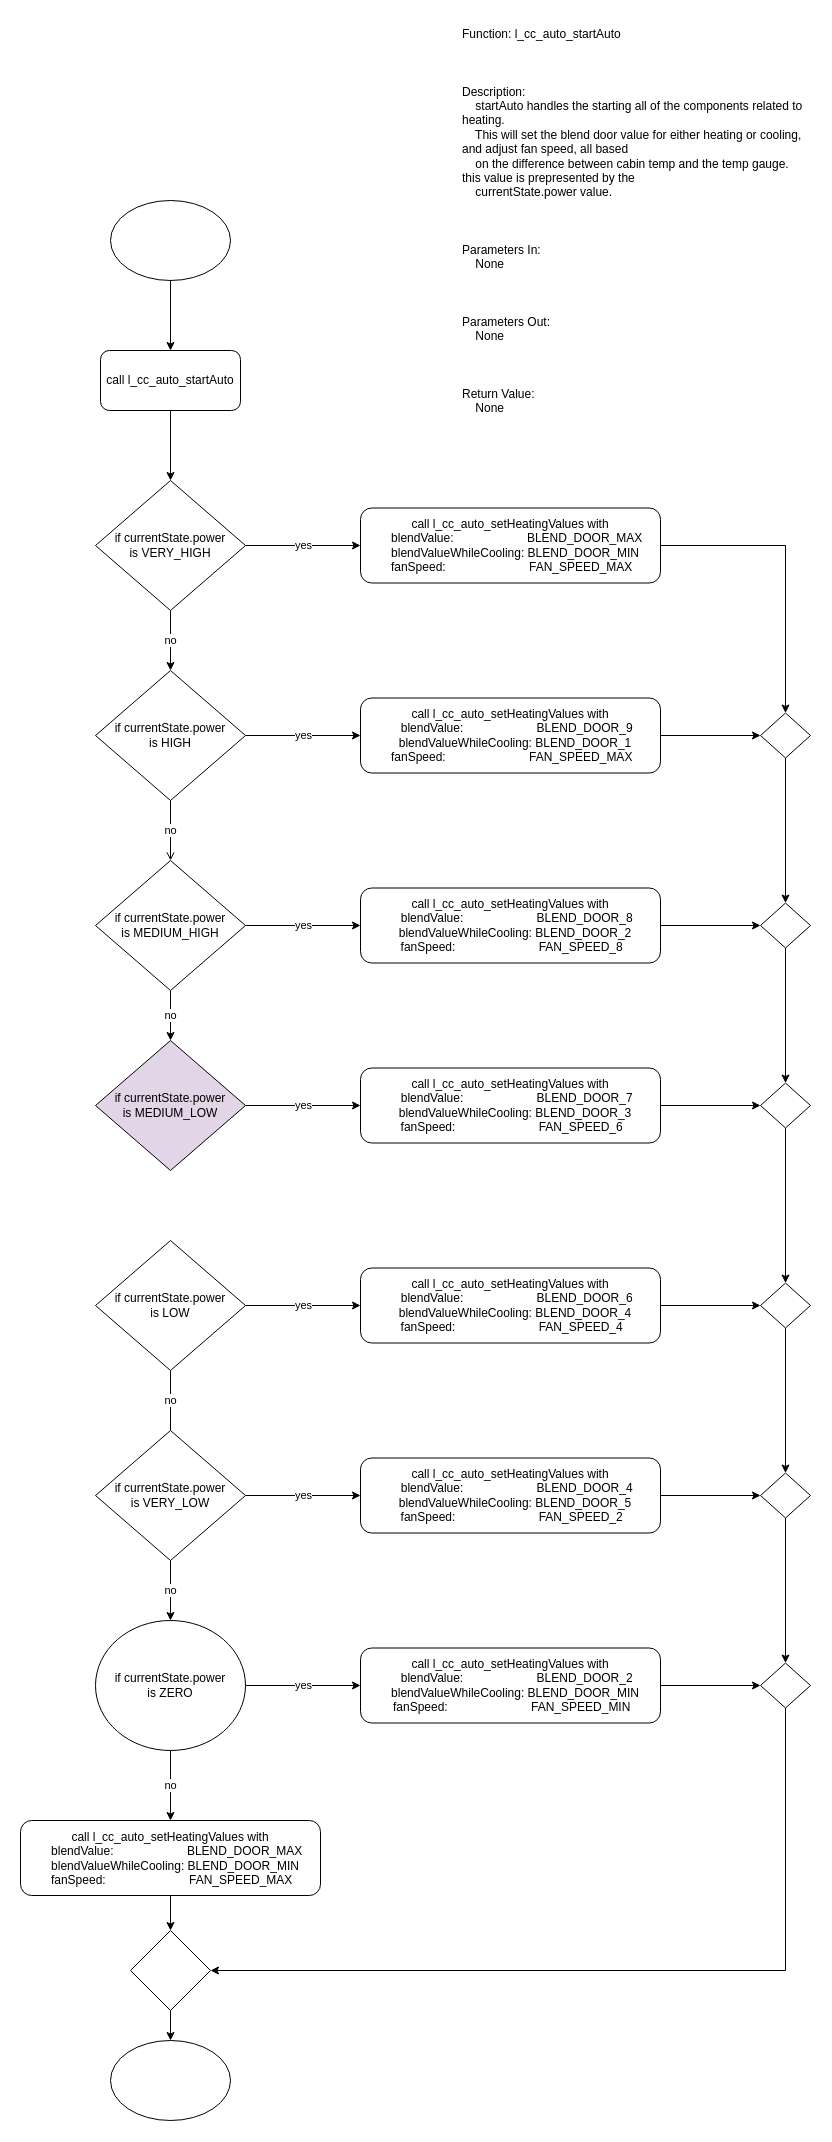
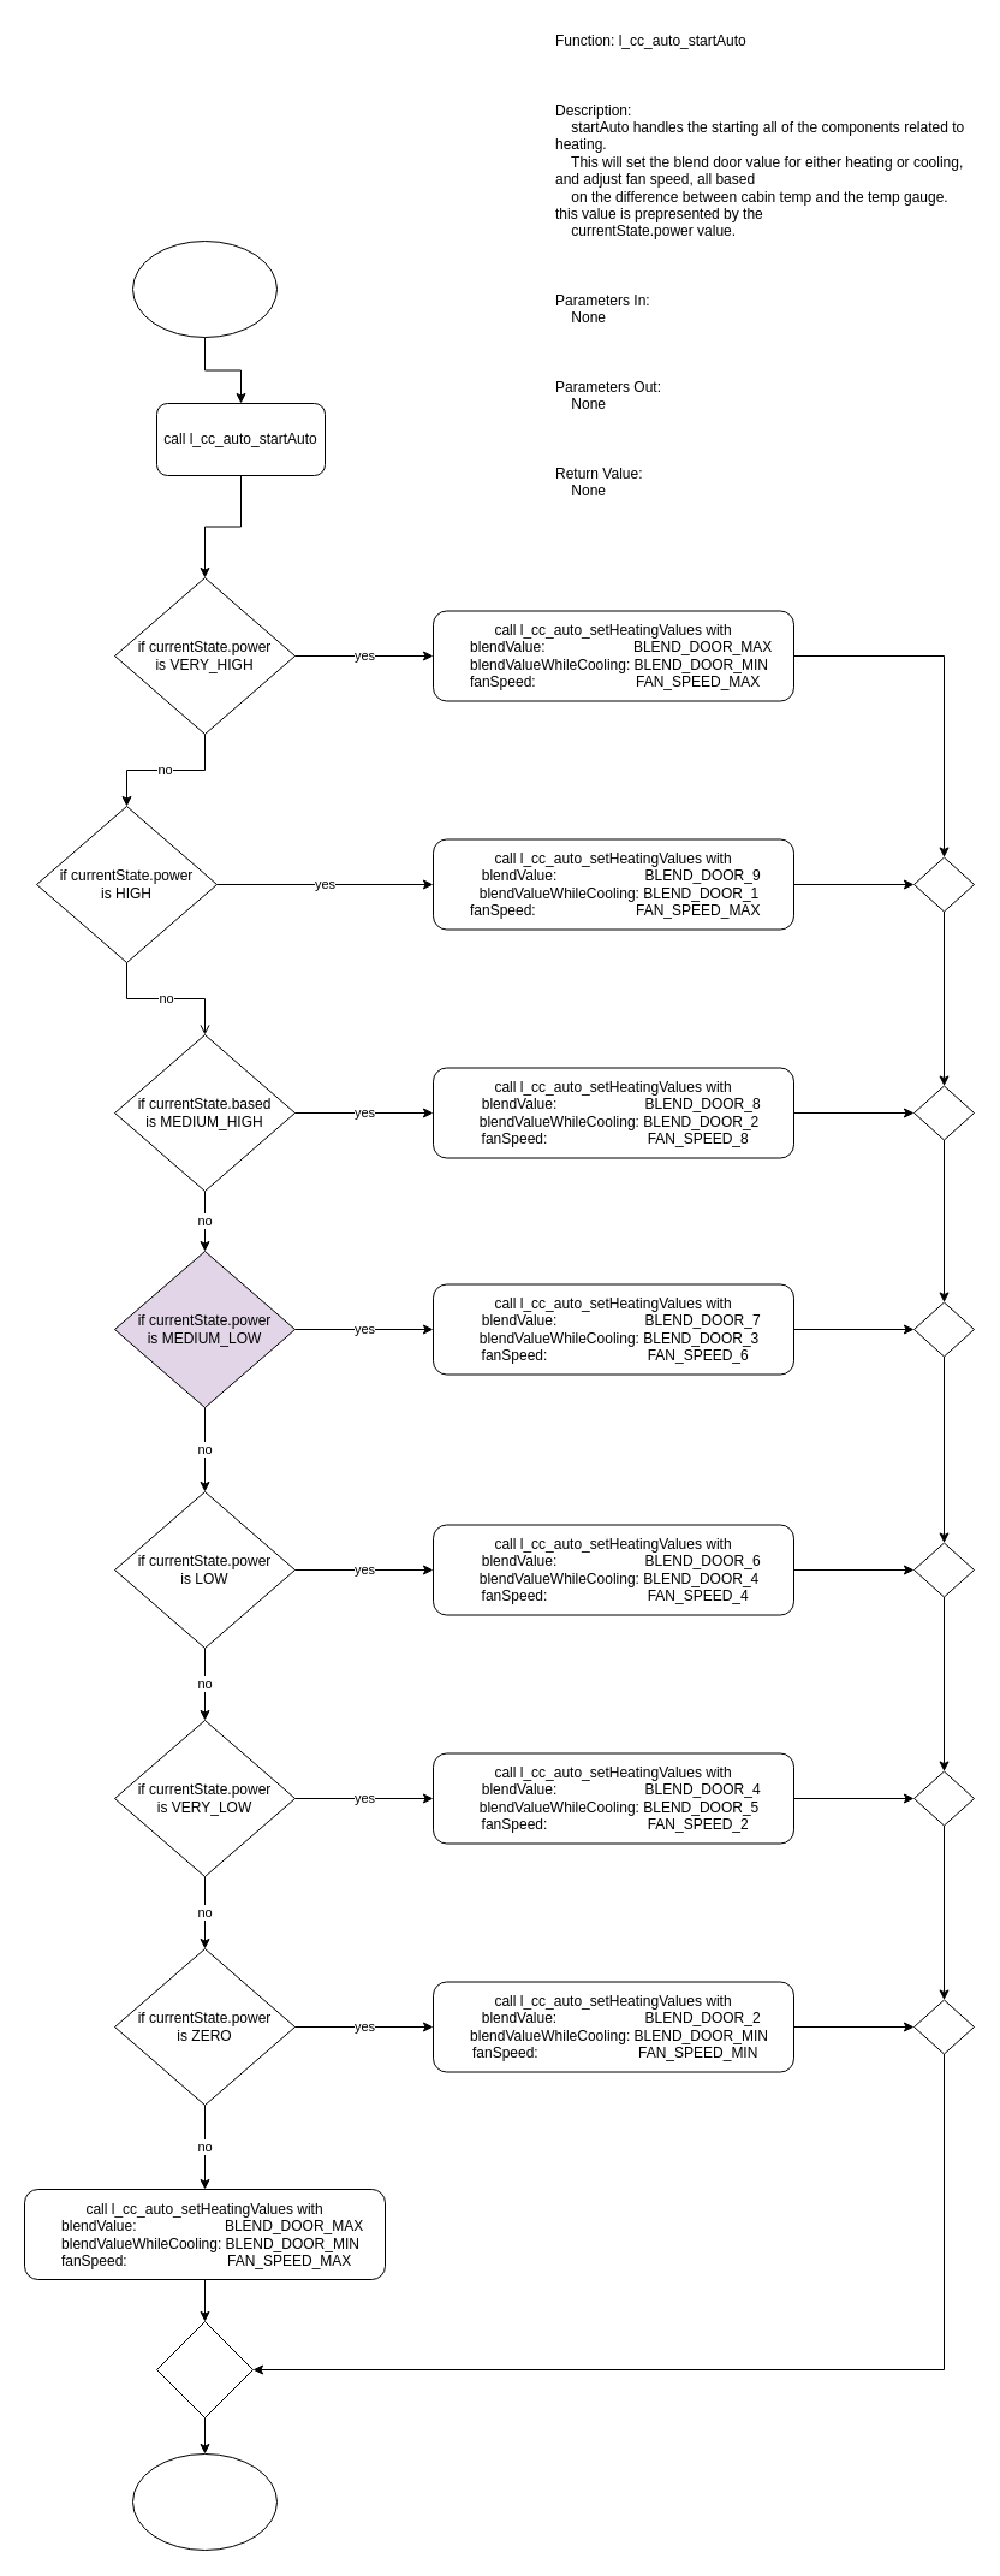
  <mxCell id="0" />
  <mxCell id="1" parent="0" />
  <mxCell id="2" value="Function: l_cc_auto_startAuto&#10;&#10;&#10;&#10;Description:&#10;    startAuto handles the starting all of the components related to heating.&#10;    This will set the blend door value for either heating or cooling, and adjust fan speed, all based&#10;    on the difference between cabin temp and the temp gauge. this value is prepresented by the &#10;    currentState.power value.&#10;&#10;&#10;&#10;Parameters In:&#10;    None&#10;&#10;&#10;&#10;Parameters Out:&#10;    None&#10;&#10;&#10;&#10;Return Value:&#10;    None" style="text;whiteSpace=wrap;" vertex="1" parent="1"><mxGeometry x="460" y="20" width="350" height="420" as="geometry" /></mxCell>
  <mxCell id="3" style="edgeStyle=orthogonalEdgeStyle;rounded=0;orthogonalLoop=1;jettySize=auto;html=1;" edge="1" parent="1" source="4" target="6"><mxGeometry relative="1" as="geometry"><mxPoint x="170" y="380" as="targetPoint" /></mxGeometry></mxCell>
  <mxCell id="4" value="" style="ellipse;whiteSpace=wrap;html=1;" vertex="1" parent="1"><mxGeometry x="110" y="200" width="120" height="80" as="geometry" /></mxCell>
  <mxCell id="5" style="edgeStyle=orthogonalEdgeStyle;rounded=0;orthogonalLoop=1;jettySize=auto;html=1;" edge="1" parent="1" source="6" target="9"><mxGeometry relative="1" as="geometry"><mxPoint x="170" y="490" as="targetPoint" /></mxGeometry></mxCell>
- <mxCell id="6" value="call&amp;nbsp;l_cc_auto_startAuto" style="rounded=1;whiteSpace=wrap;html=1;" vertex="1" parent="1"><mxGeometry x="100" y="350" width="140" height="60" as="geometry" /></mxCell>
+ <mxCell id="6" value="call&amp;nbsp;l_cc_auto_startAuto" style="rounded=1;whiteSpace=wrap;html=1;" vertex="1" parent="1"><mxGeometry x="130" y="335" width="140" height="60" as="geometry" /></mxCell>
  <mxCell id="7" value="yes" style="edgeStyle=orthogonalEdgeStyle;rounded=0;orthogonalLoop=1;jettySize=auto;html=1;" edge="1" parent="1" source="9" target="11"><mxGeometry relative="1" as="geometry"><mxPoint x="340" y="545" as="targetPoint" /></mxGeometry></mxCell>
  <mxCell id="8" value="no" style="edgeStyle=orthogonalEdgeStyle;rounded=0;orthogonalLoop=1;jettySize=auto;html=1;" edge="1" parent="1" source="9" target="14"><mxGeometry relative="1" as="geometry" /></mxCell>
  <mxCell id="9" value="if currentState.power&lt;br&gt;is VERY_HIGH" style="rhombus;whiteSpace=wrap;html=1;" vertex="1" parent="1"><mxGeometry x="95" y="480" width="150" height="130" as="geometry" /></mxCell>
  <mxCell id="10" style="edgeStyle=orthogonalEdgeStyle;rounded=0;orthogonalLoop=1;jettySize=auto;html=1;exitX=1;exitY=0.5;exitDx=0;exitDy=0;" edge="1" parent="1" source="11" target="47"><mxGeometry relative="1" as="geometry"><mxPoint x="790" y="545" as="targetPoint" /></mxGeometry></mxCell>
  <mxCell id="11" value="call&amp;nbsp;l_cc_auto_setHeatingValues with&lt;br&gt;&amp;nbsp; &amp;nbsp; blendValue:&amp;nbsp; &amp;nbsp; &amp;nbsp; &amp;nbsp; &amp;nbsp; &amp;nbsp; &amp;nbsp; &amp;nbsp; &amp;nbsp; &amp;nbsp; &amp;nbsp; BLEND_DOOR_MAX&lt;br&gt;&amp;nbsp; &amp;nbsp;blendValueWhileCooling: BLEND_DOOR_MIN&lt;br&gt;&amp;nbsp;fanSpeed:&amp;nbsp; &amp;nbsp; &amp;nbsp; &amp;nbsp; &amp;nbsp; &amp;nbsp; &amp;nbsp; &amp;nbsp; &amp;nbsp; &amp;nbsp; &amp;nbsp; &amp;nbsp; &amp;nbsp;FAN_SPEED_MAX" style="rounded=1;whiteSpace=wrap;html=1;" vertex="1" parent="1"><mxGeometry x="360" y="507.5" width="300" height="75" as="geometry" /></mxCell>
  <mxCell id="12" value="yes" style="edgeStyle=orthogonalEdgeStyle;rounded=0;orthogonalLoop=1;jettySize=auto;html=1;" edge="1" parent="1" source="14" target="16"><mxGeometry relative="1" as="geometry"><mxPoint x="340" y="735" as="targetPoint" /></mxGeometry></mxCell>
  <mxCell id="13" value="no" style="edgeStyle=orthogonalEdgeStyle;rounded=0;orthogonalLoop=1;jettySize=auto;html=1;entryX=0.5;entryY=0;entryDx=0;entryDy=0;endArrow=open;" edge="1" parent="1" source="14" target="19"><mxGeometry relative="1" as="geometry" /></mxCell>
- <mxCell id="14" value="if currentState.power&lt;br&gt;is HIGH" style="rhombus;whiteSpace=wrap;html=1;" vertex="1" parent="1"><mxGeometry x="95" y="670" width="150" height="130" as="geometry" /></mxCell>
+ <mxCell id="14" value="if currentState.power&lt;br&gt;is HIGH" style="rhombus;whiteSpace=wrap;html=1;" vertex="1" parent="1"><mxGeometry x="30" y="670" width="150" height="130" as="geometry" /></mxCell>
  <mxCell id="15" style="edgeStyle=orthogonalEdgeStyle;rounded=0;orthogonalLoop=1;jettySize=auto;html=1;" edge="1" parent="1" source="16" target="47"><mxGeometry relative="1" as="geometry" /></mxCell>
  <mxCell id="16" value="call&amp;nbsp;l_cc_auto_setHeatingValues with&lt;br&gt;&amp;nbsp; &amp;nbsp; blendValue:&amp;nbsp; &amp;nbsp; &amp;nbsp; &amp;nbsp; &amp;nbsp; &amp;nbsp; &amp;nbsp; &amp;nbsp; &amp;nbsp; &amp;nbsp; &amp;nbsp;&amp;nbsp;BLEND_DOOR_9&lt;br&gt;&amp;nbsp; &amp;nbsp;blendValueWhileCooling:&amp;nbsp;BLEND_DOOR_1&lt;br&gt;&amp;nbsp;fanSpeed:&amp;nbsp; &amp;nbsp; &amp;nbsp; &amp;nbsp; &amp;nbsp; &amp;nbsp; &amp;nbsp; &amp;nbsp; &amp;nbsp; &amp;nbsp; &amp;nbsp; &amp;nbsp; &amp;nbsp;FAN_SPEED_MAX" style="rounded=1;whiteSpace=wrap;html=1;" vertex="1" parent="1"><mxGeometry x="360" y="697.5" width="300" height="75" as="geometry" /></mxCell>
  <mxCell id="17" value="yes" style="edgeStyle=orthogonalEdgeStyle;rounded=0;orthogonalLoop=1;jettySize=auto;html=1;" edge="1" parent="1" source="19" target="21"><mxGeometry relative="1" as="geometry"><mxPoint x="340" y="925" as="targetPoint" /></mxGeometry></mxCell>
  <mxCell id="18" value="no" style="edgeStyle=orthogonalEdgeStyle;rounded=0;orthogonalLoop=1;jettySize=auto;html=1;" edge="1" parent="1" source="19" target="24"><mxGeometry relative="1" as="geometry" /></mxCell>
- <mxCell id="19" value="if currentState.power&lt;br&gt;is&amp;nbsp;MEDIUM_HIGH" style="rhombus;whiteSpace=wrap;html=1;" vertex="1" parent="1"><mxGeometry x="95" y="860" width="150" height="130" as="geometry" /></mxCell>
+ <mxCell id="19" value="if currentState.based&lt;br&gt;is&amp;nbsp;MEDIUM_HIGH" style="rhombus;whiteSpace=wrap;html=1;" vertex="1" parent="1"><mxGeometry x="95" y="860" width="150" height="130" as="geometry" /></mxCell>
  <mxCell id="20" style="edgeStyle=orthogonalEdgeStyle;rounded=0;orthogonalLoop=1;jettySize=auto;html=1;" edge="1" parent="1" source="21" target="49"><mxGeometry relative="1" as="geometry" /></mxCell>
  <mxCell id="21" value="call&amp;nbsp;l_cc_auto_setHeatingValues with&lt;br&gt;&amp;nbsp; &amp;nbsp; blendValue:&amp;nbsp; &amp;nbsp; &amp;nbsp; &amp;nbsp; &amp;nbsp; &amp;nbsp; &amp;nbsp; &amp;nbsp; &amp;nbsp; &amp;nbsp; &amp;nbsp;&amp;nbsp;BLEND_DOOR_8&lt;br&gt;&amp;nbsp; &amp;nbsp;blendValueWhileCooling:&amp;nbsp;BLEND_DOOR_2&lt;br&gt;&amp;nbsp;fanSpeed:&amp;nbsp; &amp;nbsp; &amp;nbsp; &amp;nbsp; &amp;nbsp; &amp;nbsp; &amp;nbsp; &amp;nbsp; &amp;nbsp; &amp;nbsp; &amp;nbsp; &amp;nbsp; &amp;nbsp;FAN_SPEED_8" style="rounded=1;whiteSpace=wrap;html=1;" vertex="1" parent="1"><mxGeometry x="360" y="887.5" width="300" height="75" as="geometry" /></mxCell>
  <mxCell id="22" value="yes" style="edgeStyle=orthogonalEdgeStyle;rounded=0;orthogonalLoop=1;jettySize=auto;html=1;" edge="1" parent="1" source="24" target="26"><mxGeometry relative="1" as="geometry"><mxPoint x="340" y="1105" as="targetPoint" /></mxGeometry></mxCell>
+ <mxCell id="23" value="no" style="edgeStyle=orthogonalEdgeStyle;rounded=0;orthogonalLoop=1;jettySize=auto;html=1;entryX=0.5;entryY=0;entryDx=0;entryDy=0;" edge="1" parent="1" source="24" target="29"><mxGeometry relative="1" as="geometry" /></mxCell>
  <mxCell id="24" value="if currentState.power&lt;br&gt;is&amp;nbsp;MEDIUM_LOW" style="rhombus;whiteSpace=wrap;html=1;fillColor=#e1d5e7;" vertex="1" parent="1"><mxGeometry x="95" y="1040" width="150" height="130" as="geometry" /></mxCell>
  <mxCell id="25" style="edgeStyle=orthogonalEdgeStyle;rounded=0;orthogonalLoop=1;jettySize=auto;html=1;entryX=0;entryY=0.5;entryDx=0;entryDy=0;" edge="1" parent="1" source="26" target="51"><mxGeometry relative="1" as="geometry" /></mxCell>
  <mxCell id="26" value="call&amp;nbsp;l_cc_auto_setHeatingValues with&lt;br&gt;&amp;nbsp; &amp;nbsp; blendValue:&amp;nbsp; &amp;nbsp; &amp;nbsp; &amp;nbsp; &amp;nbsp; &amp;nbsp; &amp;nbsp; &amp;nbsp; &amp;nbsp; &amp;nbsp; &amp;nbsp;&amp;nbsp;BLEND_DOOR_7&lt;br&gt;&amp;nbsp; &amp;nbsp;blendValueWhileCooling:&amp;nbsp;BLEND_DOOR_3&lt;br&gt;&amp;nbsp;fanSpeed:&amp;nbsp; &amp;nbsp; &amp;nbsp; &amp;nbsp; &amp;nbsp; &amp;nbsp; &amp;nbsp; &amp;nbsp; &amp;nbsp; &amp;nbsp; &amp;nbsp; &amp;nbsp; &amp;nbsp;FAN_SPEED_6" style="rounded=1;whiteSpace=wrap;html=1;" vertex="1" parent="1"><mxGeometry x="360" y="1067.5" width="300" height="75" as="geometry" /></mxCell>
  <mxCell id="27" value="yes" style="edgeStyle=orthogonalEdgeStyle;rounded=0;orthogonalLoop=1;jettySize=auto;html=1;" edge="1" parent="1" source="29" target="31"><mxGeometry relative="1" as="geometry"><mxPoint x="340" y="1305" as="targetPoint" /></mxGeometry></mxCell>
- <mxCell id="28" value="no" style="edgeStyle=orthogonalEdgeStyle;rounded=0;orthogonalLoop=1;jettySize=auto;html=1;endArrow=none;" edge="1" parent="1" source="29" target="34"><mxGeometry relative="1" as="geometry" /></mxCell>
+ <mxCell id="28" value="no" style="edgeStyle=orthogonalEdgeStyle;rounded=0;orthogonalLoop=1;jettySize=auto;html=1;" edge="1" parent="1" source="29" target="34"><mxGeometry relative="1" as="geometry" /></mxCell>
  <mxCell id="29" value="if currentState.power&lt;br&gt;is&amp;nbsp;LOW" style="rhombus;whiteSpace=wrap;html=1;" vertex="1" parent="1"><mxGeometry x="95" y="1240" width="150" height="130" as="geometry" /></mxCell>
  <mxCell id="30" style="edgeStyle=orthogonalEdgeStyle;rounded=0;orthogonalLoop=1;jettySize=auto;html=1;entryX=0;entryY=0.5;entryDx=0;entryDy=0;" edge="1" parent="1" source="31" target="53"><mxGeometry relative="1" as="geometry" /></mxCell>
  <mxCell id="31" value="call&amp;nbsp;l_cc_auto_setHeatingValues with&lt;br&gt;&amp;nbsp; &amp;nbsp; blendValue:&amp;nbsp; &amp;nbsp; &amp;nbsp; &amp;nbsp; &amp;nbsp; &amp;nbsp; &amp;nbsp; &amp;nbsp; &amp;nbsp; &amp;nbsp; &amp;nbsp;&amp;nbsp;BLEND_DOOR_6&lt;br&gt;&amp;nbsp; &amp;nbsp;blendValueWhileCooling:&amp;nbsp;BLEND_DOOR_4&lt;br&gt;&amp;nbsp;fanSpeed:&amp;nbsp; &amp;nbsp; &amp;nbsp; &amp;nbsp; &amp;nbsp; &amp;nbsp; &amp;nbsp; &amp;nbsp; &amp;nbsp; &amp;nbsp; &amp;nbsp; &amp;nbsp; &amp;nbsp;FAN_SPEED_4" style="rounded=1;whiteSpace=wrap;html=1;" vertex="1" parent="1"><mxGeometry x="360" y="1267.5" width="300" height="75" as="geometry" /></mxCell>
  <mxCell id="32" value="yes" style="edgeStyle=orthogonalEdgeStyle;rounded=0;orthogonalLoop=1;jettySize=auto;html=1;" edge="1" parent="1" source="34" target="36"><mxGeometry relative="1" as="geometry"><mxPoint x="340" y="1495" as="targetPoint" /></mxGeometry></mxCell>
  <mxCell id="33" value="no" style="edgeStyle=orthogonalEdgeStyle;rounded=0;orthogonalLoop=1;jettySize=auto;html=1;" edge="1" parent="1" source="34" target="39"><mxGeometry relative="1" as="geometry" /></mxCell>
  <mxCell id="34" value="if currentState.power&lt;br&gt;is&amp;nbsp;VERY_LOW" style="rhombus;whiteSpace=wrap;html=1;" vertex="1" parent="1"><mxGeometry x="95" y="1430" width="150" height="130" as="geometry" /></mxCell>
  <mxCell id="35" style="edgeStyle=orthogonalEdgeStyle;rounded=0;orthogonalLoop=1;jettySize=auto;html=1;entryX=0;entryY=0.5;entryDx=0;entryDy=0;" edge="1" parent="1" source="36" target="55"><mxGeometry relative="1" as="geometry" /></mxCell>
  <mxCell id="36" value="call&amp;nbsp;l_cc_auto_setHeatingValues with&lt;br&gt;&amp;nbsp; &amp;nbsp; blendValue:&amp;nbsp; &amp;nbsp; &amp;nbsp; &amp;nbsp; &amp;nbsp; &amp;nbsp; &amp;nbsp; &amp;nbsp; &amp;nbsp; &amp;nbsp; &amp;nbsp;&amp;nbsp;BLEND_DOOR_4&lt;br&gt;&amp;nbsp; &amp;nbsp;blendValueWhileCooling:&amp;nbsp;BLEND_DOOR_5&lt;br&gt;&amp;nbsp;fanSpeed:&amp;nbsp; &amp;nbsp; &amp;nbsp; &amp;nbsp; &amp;nbsp; &amp;nbsp; &amp;nbsp; &amp;nbsp; &amp;nbsp; &amp;nbsp; &amp;nbsp; &amp;nbsp; &amp;nbsp;FAN_SPEED_2" style="rounded=1;whiteSpace=wrap;html=1;" vertex="1" parent="1"><mxGeometry x="360" y="1457.5" width="300" height="75" as="geometry" /></mxCell>
  <mxCell id="37" value="yes" style="edgeStyle=orthogonalEdgeStyle;rounded=0;orthogonalLoop=1;jettySize=auto;html=1;" edge="1" parent="1" source="39" target="41"><mxGeometry relative="1" as="geometry"><mxPoint x="340" y="1685" as="targetPoint" /></mxGeometry></mxCell>
  <mxCell id="38" value="no" style="edgeStyle=orthogonalEdgeStyle;rounded=0;orthogonalLoop=1;jettySize=auto;html=1;entryX=0.5;entryY=0;entryDx=0;entryDy=0;" edge="1" parent="1" source="39" target="43"><mxGeometry relative="1" as="geometry"><mxPoint x="170" y="1800" as="targetPoint" /></mxGeometry></mxCell>
- <mxCell id="39" value="if currentState.power&lt;br&gt;is&amp;nbsp;ZERO" style="ellipse;whiteSpace=wrap;html=1;" vertex="1" parent="1"><mxGeometry x="95" y="1620" width="150" height="130" as="geometry" /></mxCell>
+ <mxCell id="39" value="if currentState.power&lt;br&gt;is&amp;nbsp;ZERO" style="rhombus;whiteSpace=wrap;html=1;" vertex="1" parent="1"><mxGeometry x="95" y="1620" width="150" height="130" as="geometry" /></mxCell>
  <mxCell id="40" style="edgeStyle=orthogonalEdgeStyle;rounded=0;orthogonalLoop=1;jettySize=auto;html=1;entryX=0;entryY=0.5;entryDx=0;entryDy=0;" edge="1" parent="1" source="41" target="57"><mxGeometry relative="1" as="geometry" /></mxCell>
  <mxCell id="41" value="call&amp;nbsp;l_cc_auto_setHeatingValues with&lt;br&gt;&amp;nbsp; &amp;nbsp; blendValue:&amp;nbsp; &amp;nbsp; &amp;nbsp; &amp;nbsp; &amp;nbsp; &amp;nbsp; &amp;nbsp; &amp;nbsp; &amp;nbsp; &amp;nbsp; &amp;nbsp;&amp;nbsp;BLEND_DOOR_2&lt;br&gt;&amp;nbsp; &amp;nbsp;blendValueWhileCooling:&amp;nbsp;BLEND_DOOR_MIN&lt;br&gt;&amp;nbsp;fanSpeed:&amp;nbsp; &amp;nbsp; &amp;nbsp; &amp;nbsp; &amp;nbsp; &amp;nbsp; &amp;nbsp; &amp;nbsp; &amp;nbsp; &amp;nbsp; &amp;nbsp; &amp;nbsp; &amp;nbsp;FAN_SPEED_MIN" style="rounded=1;whiteSpace=wrap;html=1;" vertex="1" parent="1"><mxGeometry x="360" y="1647.5" width="300" height="75" as="geometry" /></mxCell>
  <mxCell id="42" style="edgeStyle=orthogonalEdgeStyle;rounded=0;orthogonalLoop=1;jettySize=auto;html=1;" edge="1" parent="1" source="43" target="45"><mxGeometry relative="1" as="geometry"><mxPoint x="170" y="1950" as="targetPoint" /></mxGeometry></mxCell>
  <mxCell id="43" value="call&amp;nbsp;l_cc_auto_setHeatingValues with&lt;br&gt;&amp;nbsp; &amp;nbsp; blendValue:&amp;nbsp; &amp;nbsp; &amp;nbsp; &amp;nbsp; &amp;nbsp; &amp;nbsp; &amp;nbsp; &amp;nbsp; &amp;nbsp; &amp;nbsp; &amp;nbsp; BLEND_DOOR_MAX&lt;br&gt;&amp;nbsp; &amp;nbsp;blendValueWhileCooling: BLEND_DOOR_MIN&lt;br&gt;&amp;nbsp;fanSpeed:&amp;nbsp; &amp;nbsp; &amp;nbsp; &amp;nbsp; &amp;nbsp; &amp;nbsp; &amp;nbsp; &amp;nbsp; &amp;nbsp; &amp;nbsp; &amp;nbsp; &amp;nbsp; &amp;nbsp;FAN_SPEED_MAX" style="rounded=1;whiteSpace=wrap;html=1;" vertex="1" parent="1"><mxGeometry x="20" y="1820" width="300" height="75" as="geometry" /></mxCell>
  <mxCell id="44" style="edgeStyle=orthogonalEdgeStyle;rounded=0;orthogonalLoop=1;jettySize=auto;html=1;" edge="1" parent="1" source="45" target="58"><mxGeometry relative="1" as="geometry"><mxPoint x="170" y="2080" as="targetPoint" /></mxGeometry></mxCell>
  <mxCell id="45" value="" style="rhombus;whiteSpace=wrap;html=1;" vertex="1" parent="1"><mxGeometry x="130" y="1930" width="80" height="80" as="geometry" /></mxCell>
  <mxCell id="46" style="edgeStyle=orthogonalEdgeStyle;rounded=0;orthogonalLoop=1;jettySize=auto;html=1;entryX=0.5;entryY=0;entryDx=0;entryDy=0;" edge="1" parent="1" source="47" target="49"><mxGeometry relative="1" as="geometry" /></mxCell>
  <mxCell id="47" value="" style="rhombus;whiteSpace=wrap;html=1;" vertex="1" parent="1"><mxGeometry x="760" y="712.5" width="50" height="45" as="geometry" /></mxCell>
  <mxCell id="48" style="edgeStyle=orthogonalEdgeStyle;rounded=0;orthogonalLoop=1;jettySize=auto;html=1;exitX=0.5;exitY=1;exitDx=0;exitDy=0;" edge="1" parent="1" source="49" target="51"><mxGeometry relative="1" as="geometry" /></mxCell>
  <mxCell id="49" value="" style="rhombus;whiteSpace=wrap;html=1;" vertex="1" parent="1"><mxGeometry x="760" y="902.5" width="50" height="45" as="geometry" /></mxCell>
  <mxCell id="50" style="edgeStyle=orthogonalEdgeStyle;rounded=0;orthogonalLoop=1;jettySize=auto;html=1;entryX=0.5;entryY=0;entryDx=0;entryDy=0;" edge="1" parent="1" source="51" target="53"><mxGeometry relative="1" as="geometry" /></mxCell>
  <mxCell id="51" value="" style="rhombus;whiteSpace=wrap;html=1;" vertex="1" parent="1"><mxGeometry x="760" y="1082.5" width="50" height="45" as="geometry" /></mxCell>
  <mxCell id="52" style="edgeStyle=orthogonalEdgeStyle;rounded=0;orthogonalLoop=1;jettySize=auto;html=1;entryX=0.5;entryY=0;entryDx=0;entryDy=0;" edge="1" parent="1" source="53" target="55"><mxGeometry relative="1" as="geometry" /></mxCell>
  <mxCell id="53" value="" style="rhombus;whiteSpace=wrap;html=1;" vertex="1" parent="1"><mxGeometry x="760" y="1282.5" width="50" height="45" as="geometry" /></mxCell>
  <mxCell id="54" style="edgeStyle=orthogonalEdgeStyle;rounded=0;orthogonalLoop=1;jettySize=auto;html=1;exitX=0.5;exitY=1;exitDx=0;exitDy=0;entryX=0.5;entryY=0;entryDx=0;entryDy=0;" edge="1" parent="1" source="55" target="57"><mxGeometry relative="1" as="geometry" /></mxCell>
  <mxCell id="55" value="" style="rhombus;whiteSpace=wrap;html=1;" vertex="1" parent="1"><mxGeometry x="760" y="1472.5" width="50" height="45" as="geometry" /></mxCell>
  <mxCell id="56" style="edgeStyle=orthogonalEdgeStyle;rounded=0;orthogonalLoop=1;jettySize=auto;html=1;exitX=0.5;exitY=1;exitDx=0;exitDy=0;entryX=1;entryY=0.5;entryDx=0;entryDy=0;" edge="1" parent="1" source="57" target="45"><mxGeometry relative="1" as="geometry" /></mxCell>
  <mxCell id="57" value="" style="rhombus;whiteSpace=wrap;html=1;" vertex="1" parent="1"><mxGeometry x="760" y="1662.5" width="50" height="45" as="geometry" /></mxCell>
  <mxCell id="58" value="" style="ellipse;whiteSpace=wrap;html=1;" vertex="1" parent="1"><mxGeometry x="110" y="2040" width="120" height="80" as="geometry" /></mxCell>
